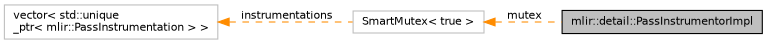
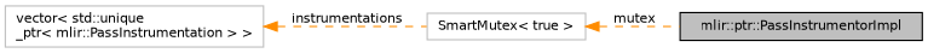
  digraph {
    rankdir=LR
    node [color=grey75 fontname=Helvetica fontsize=10 shape=record]
    edge [color=darkorange dir=back fontname=Helvetica fontsize=10 labelfontname=Helvetica labelfontsize=10 style=dashed]
-   n1 [color=black fillcolor=grey75 fontcolor=black height=0.2 label="mlir::detail::PassInstrumentorImpl" style=filled width=0.4]
+   n1 [color=black fillcolor=grey75 fontcolor=black height=0.2 label="mlir::ptr::PassInstrumentorImpl" style=filled width=0.4]
    n2 [height=0.2 label="vector\< std::unique\l_ptr\< mlir::PassInstrumentation \> \>" width=0.4]
    n3 [height=0.2 label="SmartMutex\< true \>" width=0.4]
    n2 -> n3 [label=" instrumentations"]
    n3 -> n1 [label=" mutex"]
  }
